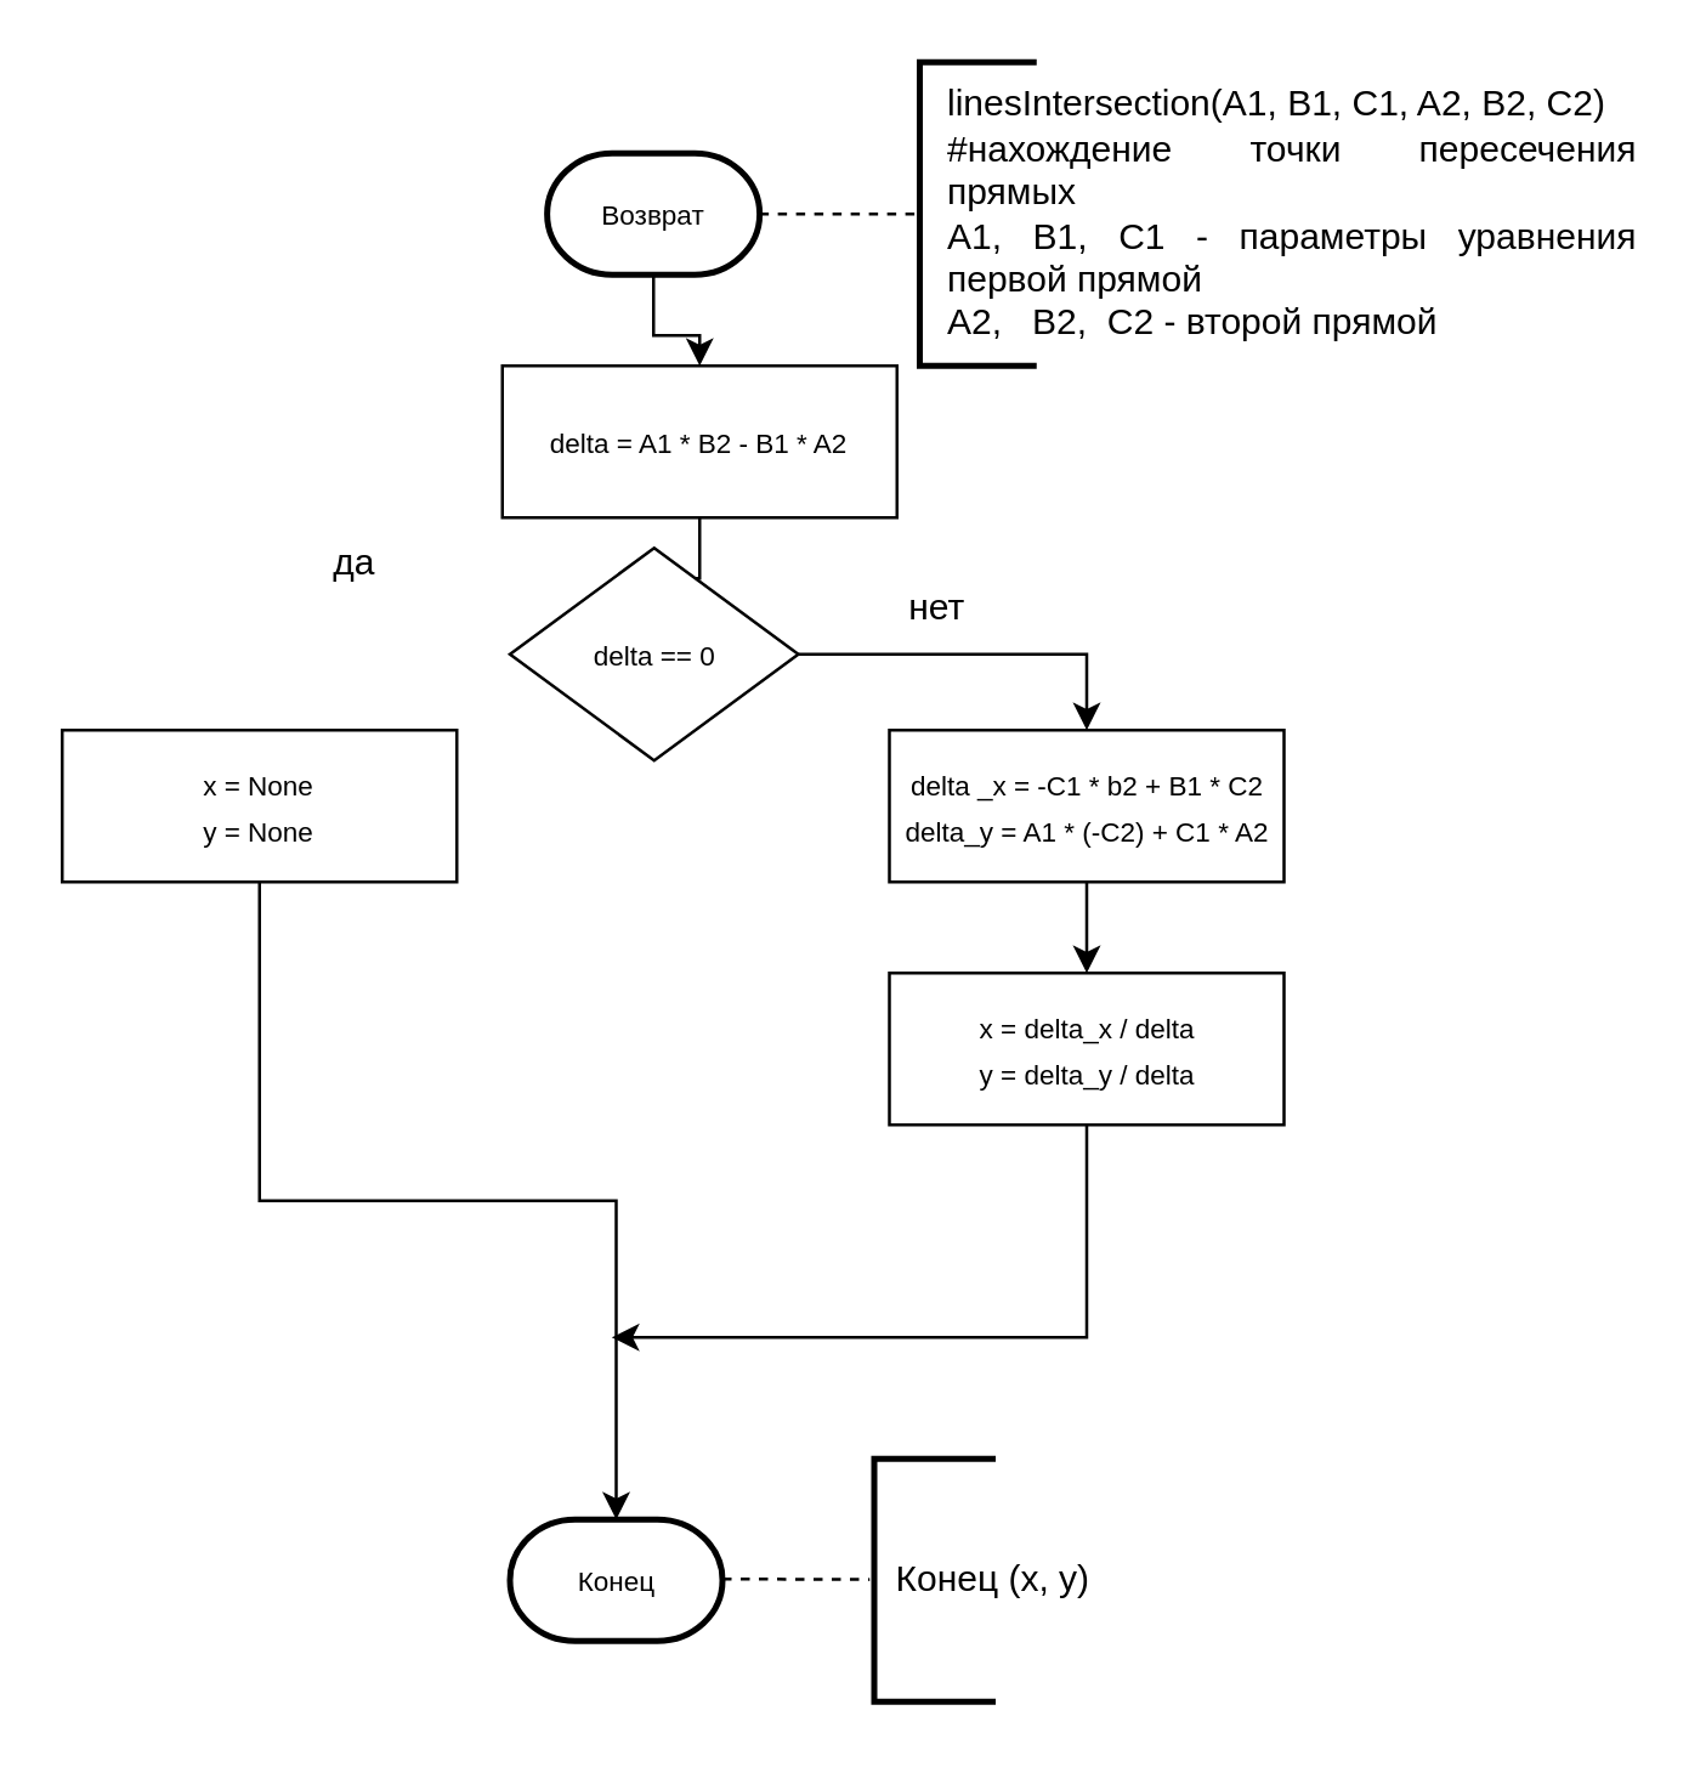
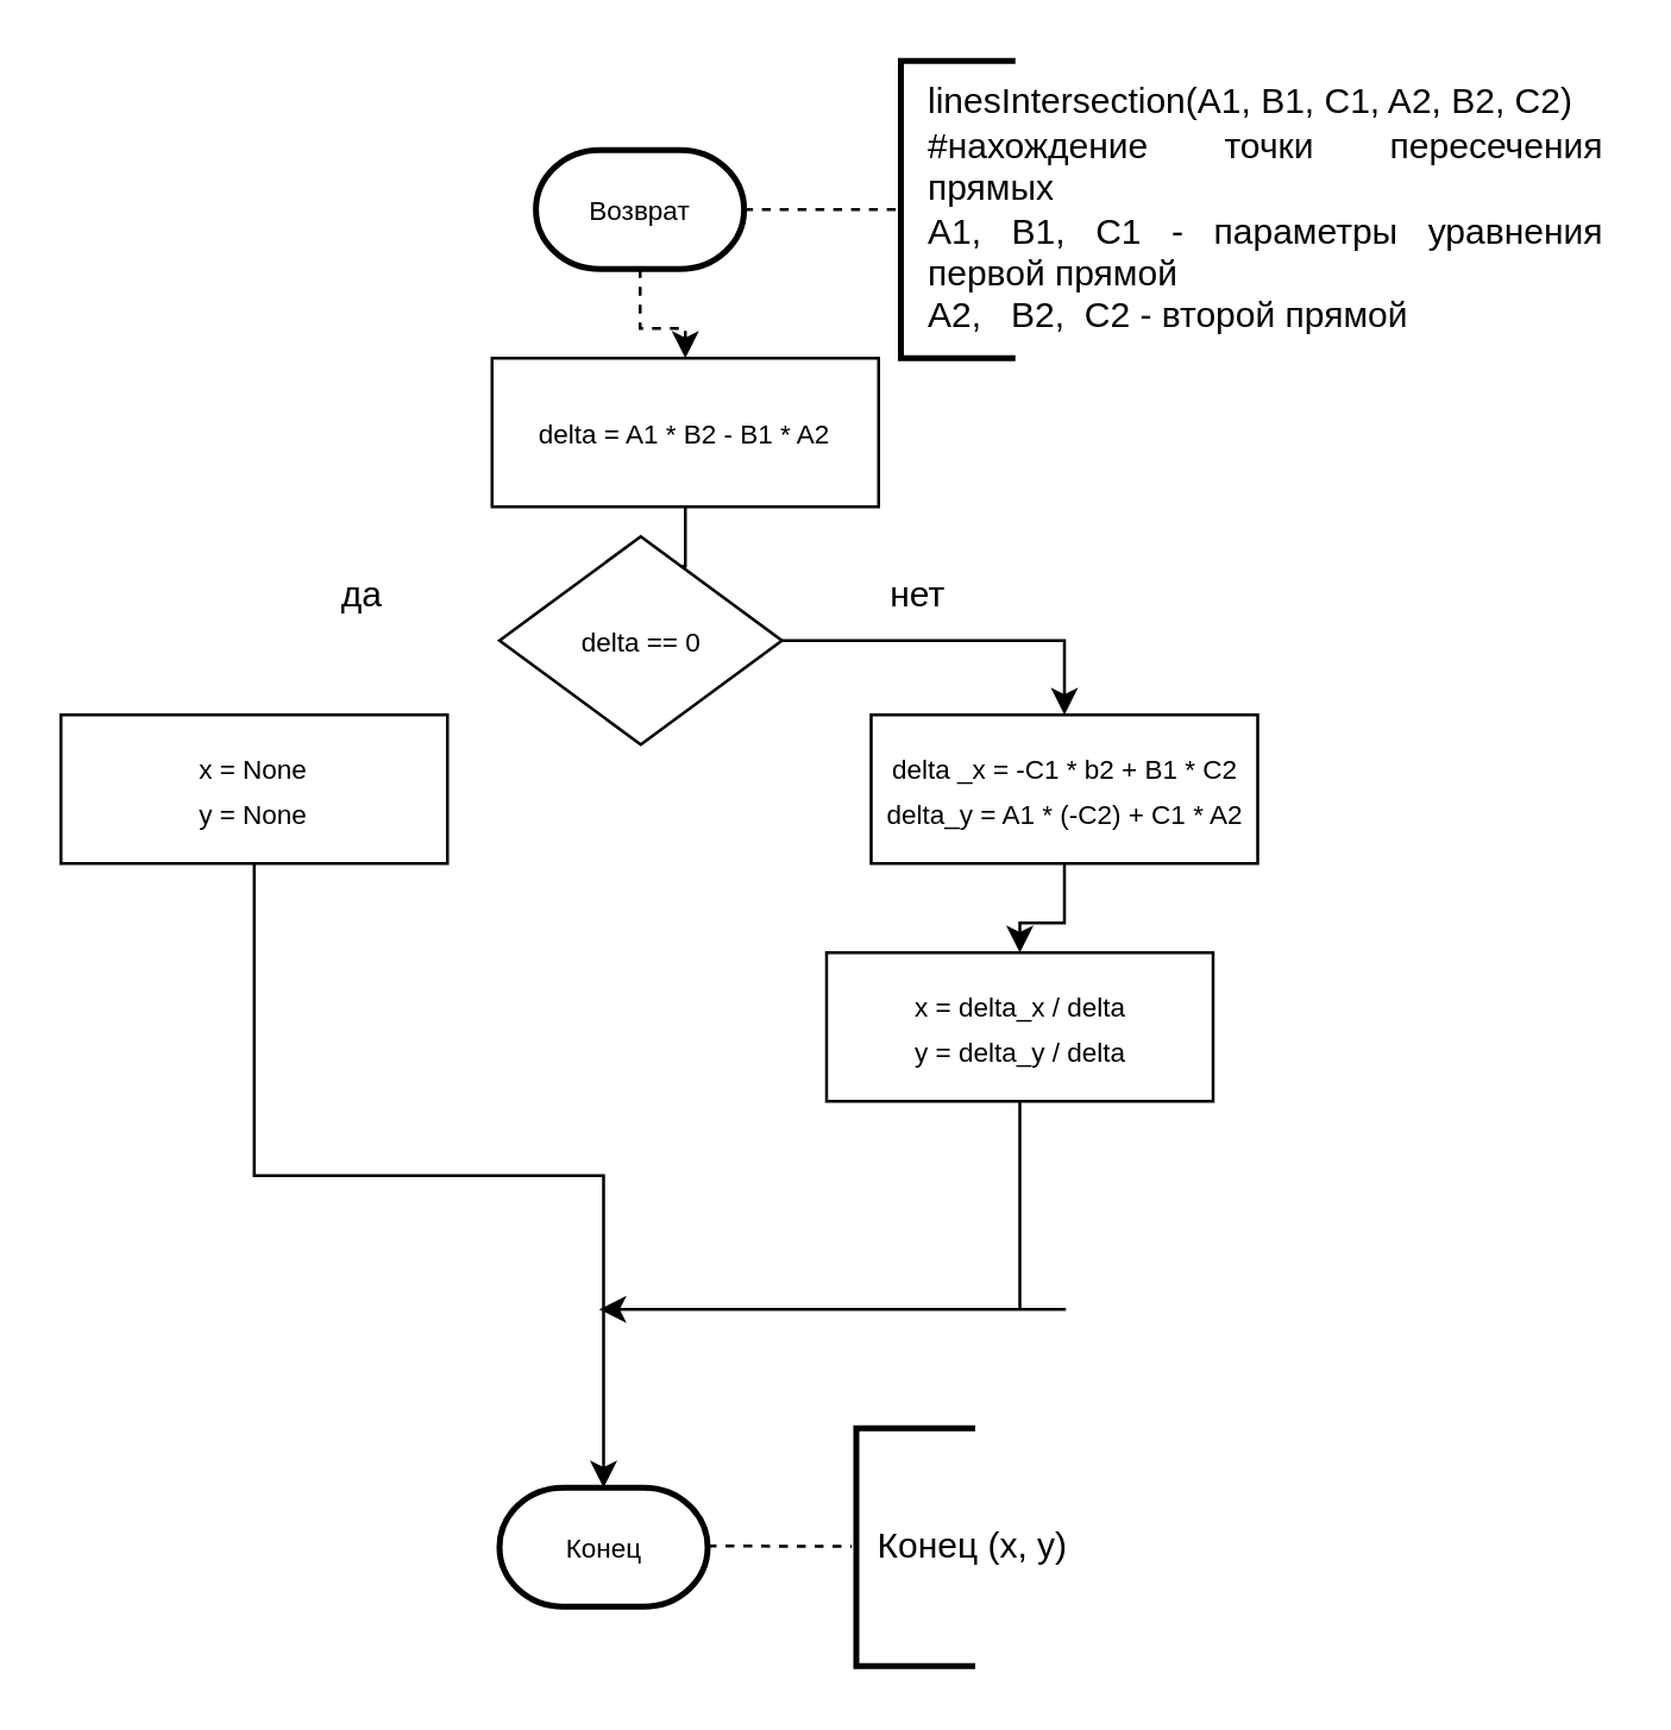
  <mxCell id="0" />
  <mxCell id="1" parent="0" />
- <mxCell id="2" style="edgeStyle=orthogonalEdgeStyle;rounded=0;orthogonalLoop=1;jettySize=auto;html=1;" parent="1" source="3" target="5" edge="1"><mxGeometry relative="1" as="geometry" /></mxCell>
+ <mxCell id="2" style="edgeStyle=orthogonalEdgeStyle;rounded=0;orthogonalLoop=1;jettySize=auto;html=1;dashed=1;" parent="1" source="3" target="5" edge="1"><mxGeometry relative="1" as="geometry" /></mxCell>
  <mxCell id="3" value="&lt;span style=&quot;font-size: 9px&quot;&gt;Возврат&lt;/span&gt;" style="strokeWidth=2;html=1;shape=mxgraph.flowchart.terminator;whiteSpace=wrap;" parent="1" vertex="1"><mxGeometry x="179.75" y="50" width="70" height="40" as="geometry" /></mxCell>
  <mxCell id="4" style="edgeStyle=orthogonalEdgeStyle;rounded=0;orthogonalLoop=1;jettySize=auto;html=1;entryX=0.5;entryY=0;entryDx=0;entryDy=0;" parent="1" source="5" target="7" edge="1"><mxGeometry relative="1" as="geometry" /></mxCell>
  <mxCell id="5" value="&lt;span style=&quot;font-size: 9px&quot;&gt;delta = A1 * B2 - B1 * A2&lt;/span&gt;" style="rounded=0;whiteSpace=wrap;html=1;" parent="1" vertex="1"><mxGeometry x="165" y="120" width="130" height="50" as="geometry" /></mxCell>
  <mxCell id="6" style="edgeStyle=orthogonalEdgeStyle;rounded=0;orthogonalLoop=1;jettySize=auto;html=1;entryX=0.5;entryY=0;entryDx=0;entryDy=0;" parent="1" source="7" target="9" edge="1"><mxGeometry relative="1" as="geometry" /></mxCell>
  <mxCell id="7" value="&lt;font style=&quot;font-size: 9px&quot;&gt;delta == 0&lt;/font&gt;" style="rhombus;whiteSpace=wrap;html=1;" parent="1" vertex="1"><mxGeometry x="167.5" y="180" width="95" height="70" as="geometry" /></mxCell>
  <mxCell id="8" style="edgeStyle=orthogonalEdgeStyle;rounded=0;orthogonalLoop=1;jettySize=auto;html=1;entryX=0.5;entryY=0;entryDx=0;entryDy=0;" parent="1" source="9" target="11" edge="1"><mxGeometry relative="1" as="geometry" /></mxCell>
  <mxCell id="9" value="&lt;span style=&quot;font-size: 9px&quot;&gt;delta _x = -C1 * b2 + B1 * C2&lt;br&gt;delta_y = A1 * (-C2) + C1 * A2&lt;br&gt;&lt;/span&gt;" style="rounded=0;whiteSpace=wrap;html=1;" parent="1" vertex="1"><mxGeometry x="292.5" y="240" width="130" height="50" as="geometry" /></mxCell>
  <mxCell id="10" style="edgeStyle=orthogonalEdgeStyle;rounded=0;orthogonalLoop=1;jettySize=auto;html=1;exitX=0.5;exitY=1;exitDx=0;exitDy=0;" edge="1" parent="1" source="11"><mxGeometry relative="1" as="geometry"><mxPoint x="201" y="440" as="targetPoint" /><Array as="points"><mxPoint x="358" y="440" /><mxPoint x="201" y="440" /></Array></mxGeometry></mxCell>
- <mxCell id="11" value="&lt;span style=&quot;font-size: 9px&quot;&gt;x = delta_x / delta&lt;br&gt;y = delta_y / delta&lt;br&gt;&lt;/span&gt;" style="rounded=0;whiteSpace=wrap;html=1;" parent="1" vertex="1"><mxGeometry x="292.5" y="320" width="130" height="50" as="geometry" /></mxCell>
+ <mxCell id="11" value="&lt;span style=&quot;font-size: 9px&quot;&gt;x = delta_x / delta&lt;br&gt;y = delta_y / delta&lt;br&gt;&lt;/span&gt;" style="rounded=0;whiteSpace=wrap;html=1;" parent="1" vertex="1"><mxGeometry x="277.5" y="320" width="130" height="50" as="geometry" /></mxCell>
  <mxCell id="12" value="&lt;span style=&quot;font-size: 9px&quot;&gt;Конец&lt;/span&gt;" style="strokeWidth=2;html=1;shape=mxgraph.flowchart.terminator;whiteSpace=wrap;" parent="1" vertex="1"><mxGeometry x="167.5" y="500" width="70" height="40" as="geometry" /></mxCell>
  <mxCell id="13" value="" style="strokeWidth=2;html=1;shape=mxgraph.flowchart.annotation_1;align=left;pointerEvents=1;" parent="1" vertex="1"><mxGeometry x="302.5" y="20" width="38.5" height="100" as="geometry" /></mxCell>
  <mxCell id="14" value="" style="endArrow=none;dashed=1;html=1;entryX=0;entryY=0.5;entryDx=0;entryDy=0;entryPerimeter=0;" parent="1" target="13" edge="1"><mxGeometry width="50" height="50" relative="1" as="geometry"><mxPoint x="249.75" y="70" as="sourcePoint" /><mxPoint x="299.75" y="20" as="targetPoint" /></mxGeometry></mxCell>
  <mxCell id="15" value="&lt;div style=&quot;text-align: justify&quot;&gt;linesIntersection(A1, B1, C1, A2, B2, C2)&lt;/div&gt;&lt;div style=&quot;text-align: justify&quot;&gt;#нахождение точки пересечения прямых&lt;/div&gt;&lt;div style=&quot;text-align: justify&quot;&gt;A1, B1, C1 - параметры уравнения первой прямой&lt;/div&gt;&lt;div style=&quot;text-align: justify&quot;&gt;A2, &amp;nbsp; B2, &amp;nbsp;C2 - второй прямой&lt;/div&gt;" style="text;html=1;strokeColor=none;fillColor=none;align=center;verticalAlign=middle;whiteSpace=wrap;rounded=0;" parent="1" vertex="1"><mxGeometry x="311" y="20" width="228.5" height="100" as="geometry" /></mxCell>
  <mxCell id="16" value="" style="strokeWidth=2;html=1;shape=mxgraph.flowchart.annotation_1;align=left;pointerEvents=1;" parent="1" vertex="1"><mxGeometry x="287.5" y="480" width="40" height="80" as="geometry" /></mxCell>
  <mxCell id="17" value="&lt;div&gt;Конец (x, y)&lt;/div&gt;" style="text;html=1;strokeColor=none;fillColor=none;align=left;verticalAlign=middle;whiteSpace=wrap;rounded=0;" parent="1" vertex="1"><mxGeometry x="292.5" y="490" width="100" height="60" as="geometry" /></mxCell>
  <mxCell id="18" value="" style="endArrow=none;dashed=1;html=1;" parent="1" edge="1"><mxGeometry width="50" height="50" relative="1" as="geometry"><mxPoint x="237.5" y="519.58" as="sourcePoint" /><mxPoint x="286" y="519.75" as="targetPoint" /></mxGeometry></mxCell>
- <mxCell id="19" value="да" style="text;html=1;align=center;verticalAlign=middle;resizable=0;points=[];autosize=1;" parent="1" vertex="1"><mxGeometry x="101" y="175" width="30" height="20" as="geometry" /></mxCell>
+ <mxCell id="19" value="да" style="text;html=1;align=center;verticalAlign=middle;resizable=0;points=[];autosize=1;" parent="1" vertex="1"><mxGeometry x="106" y="190" width="30" height="20" as="geometry" /></mxCell>
  <mxCell id="20" value="нет" style="text;html=1;align=center;verticalAlign=middle;resizable=0;points=[];autosize=1;" parent="1" vertex="1"><mxGeometry x="292.5" y="190" width="30" height="20" as="geometry" /></mxCell>
  <mxCell id="21" style="edgeStyle=orthogonalEdgeStyle;rounded=0;orthogonalLoop=1;jettySize=auto;html=1;entryX=0.5;entryY=0;entryDx=0;entryDy=0;entryPerimeter=0;exitX=0.5;exitY=1;exitDx=0;exitDy=0;" edge="1" parent="1" source="22" target="12"><mxGeometry relative="1" as="geometry" /></mxCell>
  <mxCell id="22" value="&lt;span style=&quot;font-size: 9px&quot;&gt;x = None&lt;br&gt;y = None&lt;br&gt;&lt;/span&gt;" style="rounded=0;whiteSpace=wrap;html=1;" vertex="1" parent="1"><mxGeometry x="20" y="240" width="130" height="50" as="geometry" /></mxCell>
